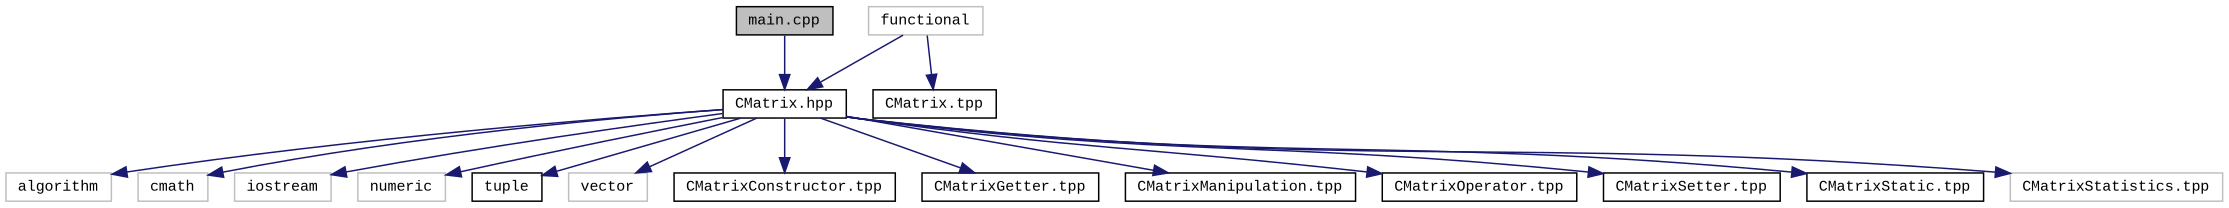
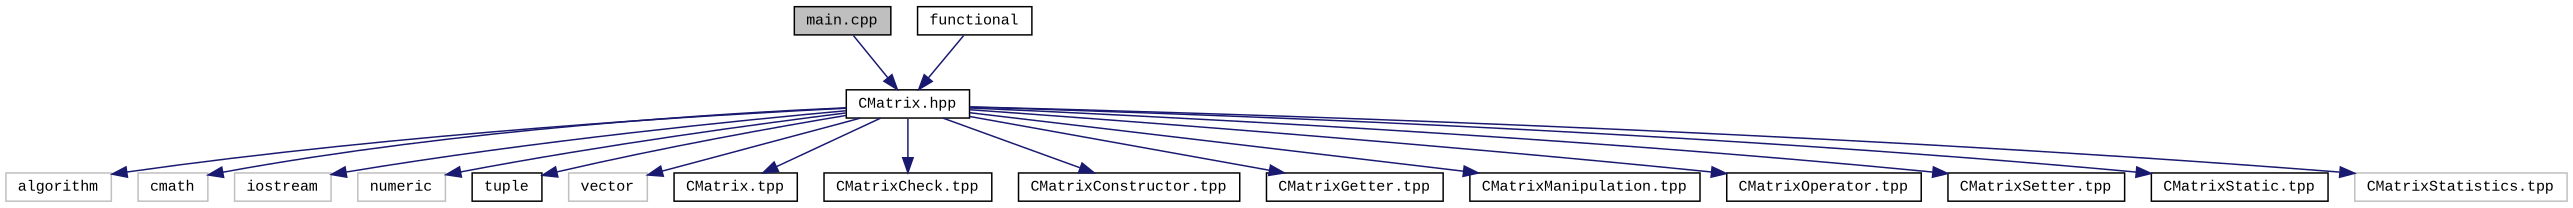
  digraph {
    fontname="Liberation Mono"
    node [color=black fillcolor=white fontname="Liberation Mono" fontsize=10 shape=record style=filled]
    edge [color=midnightblue fontname="Liberation Mono" fontsize=10 labelfontname=Helvetica labelfontsize=10 style=solid]
    n1 [fillcolor=grey75 fontcolor=black height=0.2 label="main.cpp" width=0.4]
    n2 [height=0.2 label="CMatrix.hpp" width=0.4]
    n3 [color=grey75 height=0.2 label=algorithm width=0.4]
    n4 [color=grey75 height=0.2 label=cmath width=0.4]
    n5 [color=grey75 height=0.2 label=iostream width=0.4]
    n6 [color=grey75 height=0.2 label=numeric width=0.4]
    n7 [height=0.2 label=tuple width=0.4]
    n8 [color=grey75 height=0.2 label=vector width=0.4]
    n9 [height=0.2 label="CMatrix.tpp" width=0.4]
+   n10 [height=0.2 label="CMatrixCheck.tpp" width=0.4]
    n11 [height=0.2 label="CMatrixConstructor.tpp" width=0.4]
    n12 [height=0.2 label="CMatrixGetter.tpp" width=0.4]
    n13 [height=0.2 label="CMatrixManipulation.tpp" width=0.4]
    n14 [height=0.2 label="CMatrixOperator.tpp" width=0.4]
    n15 [height=0.2 label="CMatrixSetter.tpp" width=0.4]
    n16 [height=0.2 label="CMatrixStatic.tpp" width=0.4]
    n17 [color=grey75 height=0.2 label="CMatrixStatistics.tpp" width=0.4]
-   n18 [color=grey75 height=0.2 label=functional width=0.4]
+   n18 [height=0.2 label=functional width=0.4]
    n1 -> n2
    n2 -> n3
    n2 -> n4
    n2 -> n5
    n2 -> n6
    n2 -> n7
    n2 -> n8
-   n18 -> n9
+   n2 -> n9
+   n2 -> n10
    n2 -> n11
    n2 -> n12
    n2 -> n13
    n2 -> n14
    n2 -> n15
    n2 -> n16
    n2 -> n17
    n18 -> n2
  }
